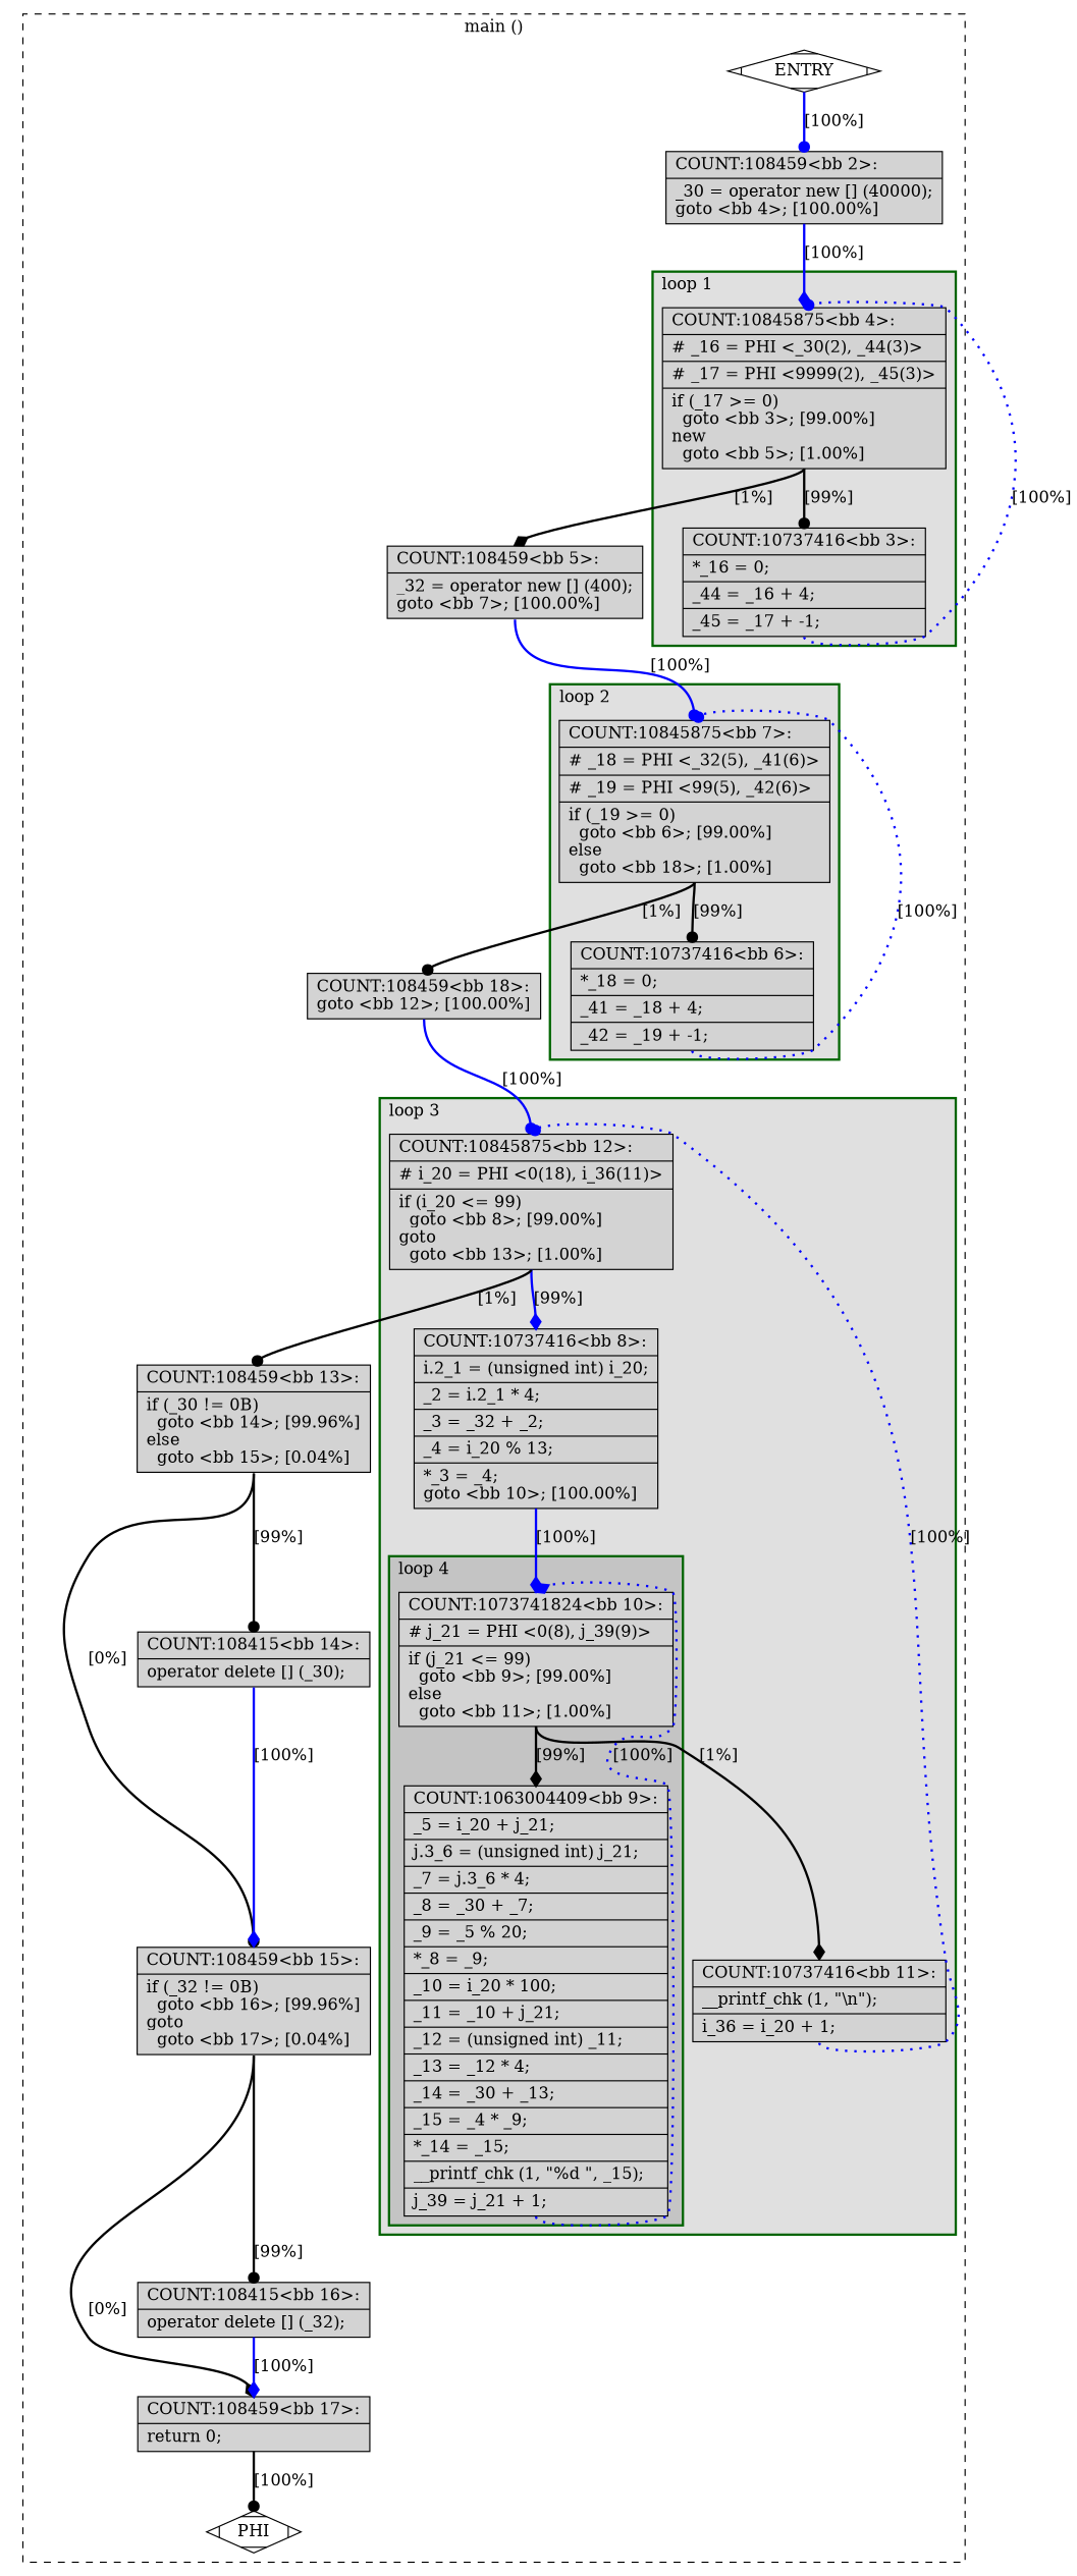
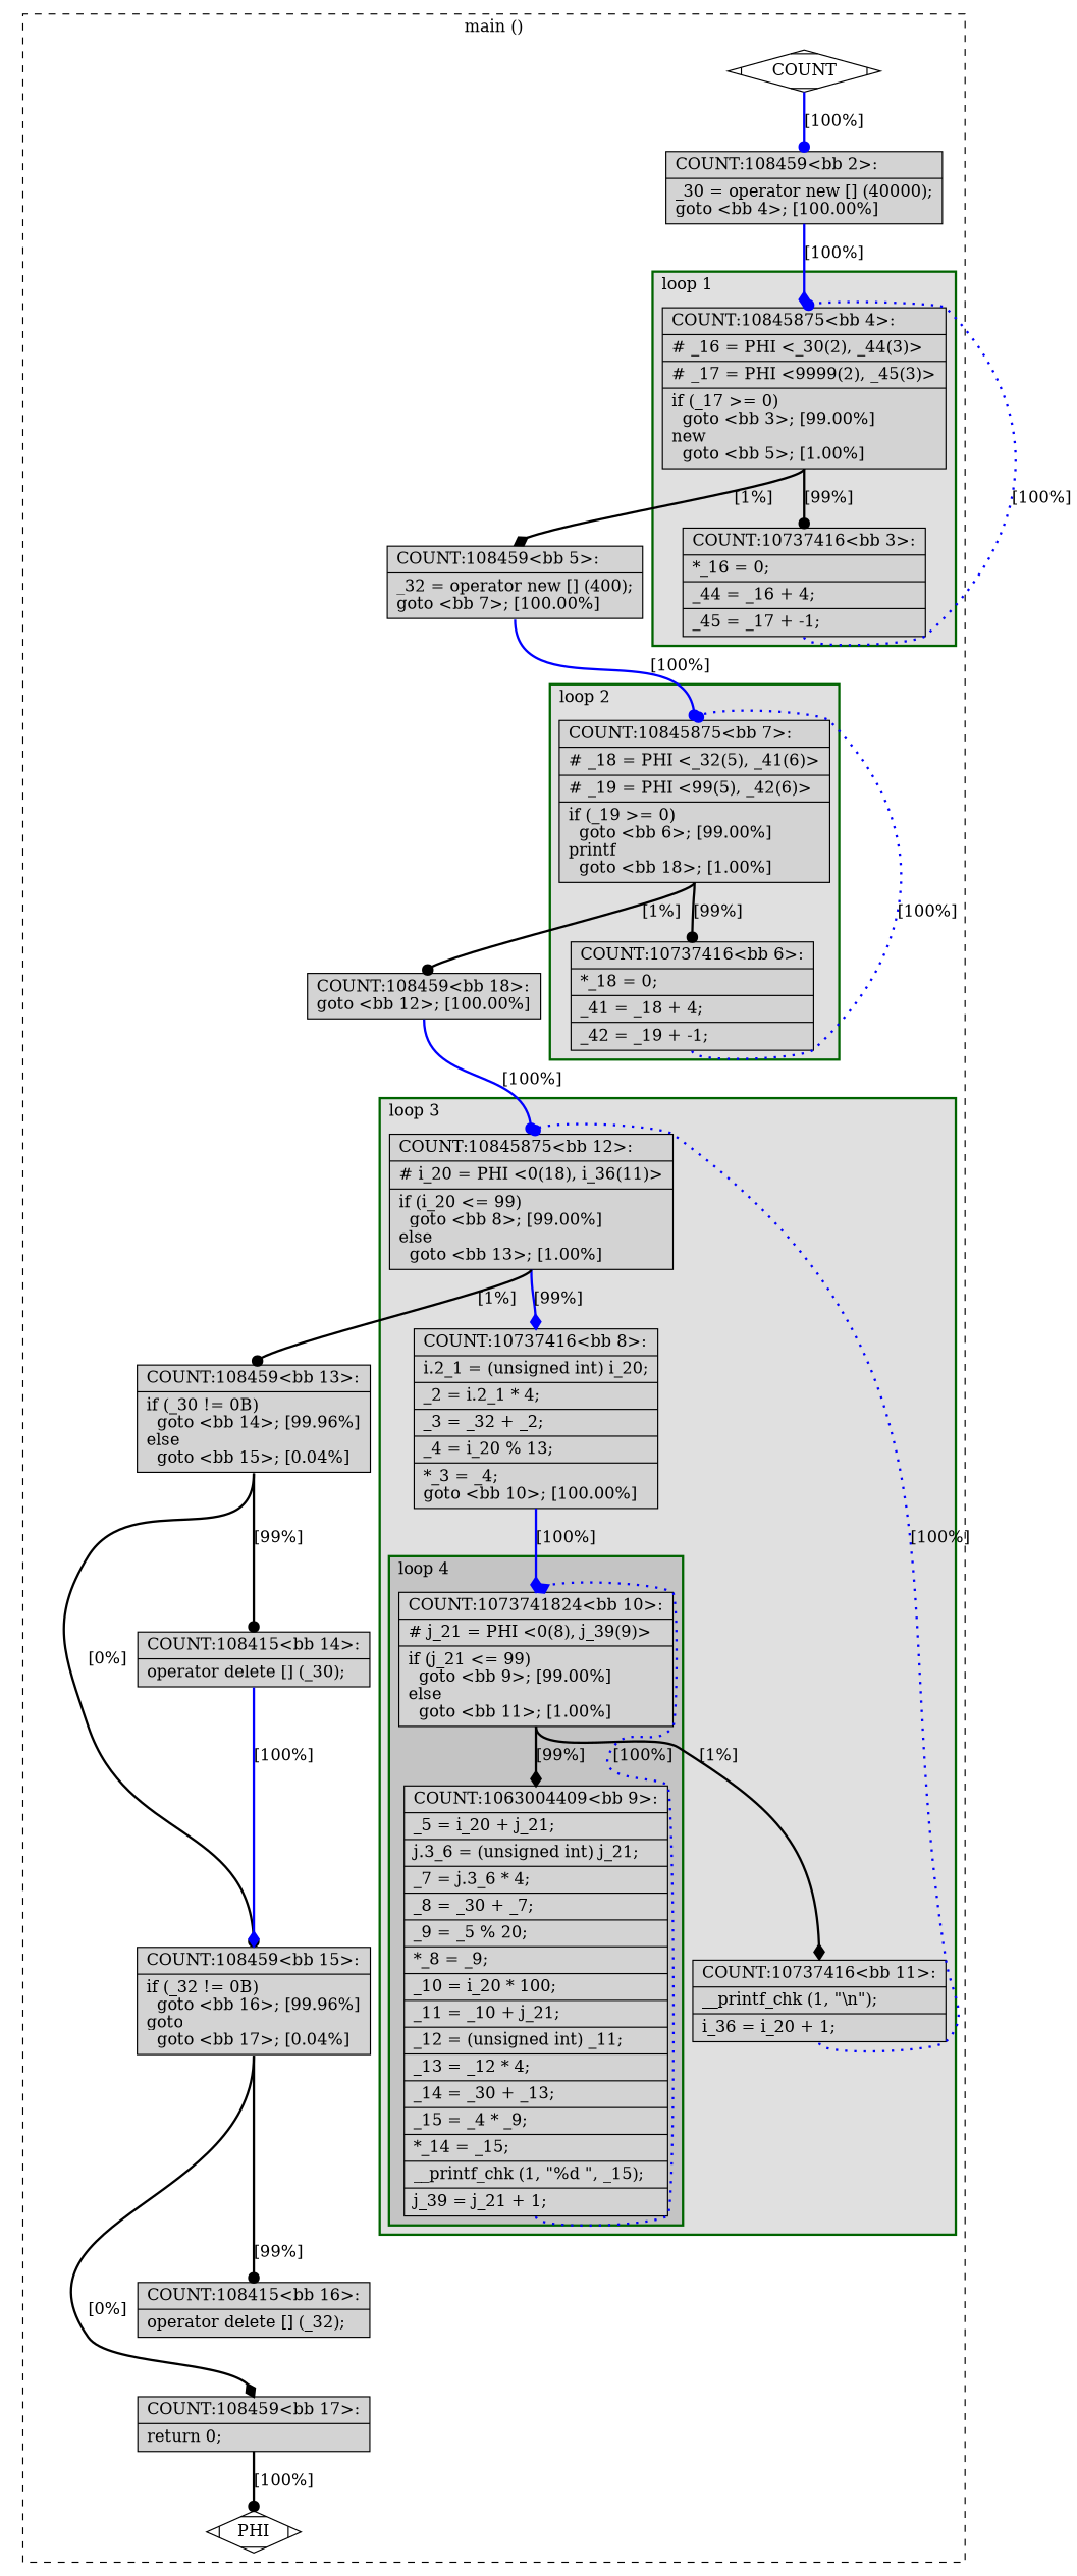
  digraph {
    node [fillcolor=lightgrey shape=record style=filled]
    edge [arrowhead=dot color=black constraint=true headport=n style="solid,bold" tailport=s weight=10]
    n1 [label="{COUNT:1073741824\<bb\ 10\>:\l|#\ j_21\ =\ PHI\ \<0(8),\ j_39(9)\>\l|if\ (j_21\ \<=\ 99)\l\ \ goto\ \<bb\ 9\>;\ [99.00%]\lelse\l\ \ goto\ \<bb\ 11\>;\ [1.00%]\l}"]
    n2 [label="{COUNT:1063004409\<bb\ 9\>:\l|_5\ =\ i_20\ +\ j_21;\l|j.3_6\ =\ (unsigned\ int)\ j_21;\l|_7\ =\ j.3_6\ *\ 4;\l|_8\ =\ _30\ +\ _7;\l|_9\ =\ _5\ %\ 20;\l|*_8\ =\ _9;\l|_10\ =\ i_20\ *\ 100;\l|_11\ =\ _10\ +\ j_21;\l|_12\ =\ (unsigned\ int)\ _11;\l|_13\ =\ _12\ *\ 4;\l|_14\ =\ _30\ +\ _13;\l|_15\ =\ _4\ *\ _9;\l|*_14\ =\ _15;\l|__printf_chk\ (1,\ \"%d\ \",\ _15);\l|j_39\ =\ j_21\ +\ 1;\l}"]
-   n3 [label="{COUNT:10845875\<bb\ 12\>:\l|#\ i_20\ =\ PHI\ \<0(18),\ i_36(11)\>\l|if\ (i_20\ \<=\ 99)\l\ \ goto\ \<bb\ 8\>;\ [99.00%]\lgoto\l\ \ goto\ \<bb\ 13\>;\ [1.00%]\l}"]
+   n3 [label="{COUNT:10845875\<bb\ 12\>:\l|#\ i_20\ =\ PHI\ \<0(18),\ i_36(11)\>\l|if\ (i_20\ \<=\ 99)\l\ \ goto\ \<bb\ 8\>;\ [99.00%]\lelse\l\ \ goto\ \<bb\ 13\>;\ [1.00%]\l}"]
    n4 [label="{COUNT:10737416\<bb\ 8\>:\l|i.2_1\ =\ (unsigned\ int)\ i_20;\l|_2\ =\ i.2_1\ *\ 4;\l|_3\ =\ _32\ +\ _2;\l|_4\ =\ i_20\ %\ 13;\l|*_3\ =\ _4;\lgoto\ \<bb\ 10\>;\ [100.00%]\l}"]
    n5 [label="{COUNT:10737416\<bb\ 11\>:\l|__printf_chk\ (1,\ \"\\n\");\l|i_36\ =\ i_20\ +\ 1;\l}"]
-   n6 [label="{COUNT:10845875\<bb\ 7\>:\l|#\ _18\ =\ PHI\ \<_32(5),\ _41(6)\>\l|#\ _19\ =\ PHI\ \<99(5),\ _42(6)\>\l|if\ (_19\ \>=\ 0)\l\ \ goto\ \<bb\ 6\>;\ [99.00%]\lelse\l\ \ goto\ \<bb\ 18\>;\ [1.00%]\l}"]
+   n6 [label="{COUNT:10845875\<bb\ 7\>:\l|#\ _18\ =\ PHI\ \<_32(5),\ _41(6)\>\l|#\ _19\ =\ PHI\ \<99(5),\ _42(6)\>\l|if\ (_19\ \>=\ 0)\l\ \ goto\ \<bb\ 6\>;\ [99.00%]\lprintf\l\ \ goto\ \<bb\ 18\>;\ [1.00%]\l}"]
    n7 [label="{COUNT:10737416\<bb\ 6\>:\l|*_18\ =\ 0;\l|_41\ =\ _18\ +\ 4;\l|_42\ =\ _19\ +\ -1;\l}"]
    n8 [label="{COUNT:10845875\<bb\ 4\>:\l|#\ _16\ =\ PHI\ \<_30(2),\ _44(3)\>\l|#\ _17\ =\ PHI\ \<9999(2),\ _45(3)\>\l|if\ (_17\ \>=\ 0)\l\ \ goto\ \<bb\ 3\>;\ [99.00%]\lnew\l\ \ goto\ \<bb\ 5\>;\ [1.00%]\l}"]
    n9 [label="{COUNT:10737416\<bb\ 3\>:\l|*_16\ =\ 0;\l|_44\ =\ _16\ +\ 4;\l|_45\ =\ _17\ +\ -1;\l}"]
    n10 [label="{COUNT:108459\<bb\ 13\>:\l|if\ (_30\ !=\ 0B)\l\ \ goto\ \<bb\ 14\>;\ [99.96%]\lelse\l\ \ goto\ \<bb\ 15\>;\ [0.04%]\l}"]
    n11 [label="{COUNT:108459\<bb\ 18\>:\lgoto\ \<bb\ 12\>;\ [100.00%]\l}"]
    n12 [label="{COUNT:108459\<bb\ 5\>:\l|_32\ =\ operator\ new\ []\ (400);\lgoto\ \<bb\ 7\>;\ [100.00%]\l}"]
-   n13 [fillcolor=white label=ENTRY shape=Mdiamond]
+   n13 [fillcolor=white label=COUNT shape=Mdiamond]
    n14 [fillcolor=white label=PHI shape=Mdiamond]
    n15 [label="{COUNT:108459\<bb\ 2\>:\l|_30\ =\ operator\ new\ []\ (40000);\lgoto\ \<bb\ 4\>;\ [100.00%]\l}"]
    n16 [label="{COUNT:108415\<bb\ 14\>:\l|operator\ delete\ []\ (_30);\l}"]
    n17 [label="{COUNT:108459\<bb\ 15\>:\l|if\ (_32\ !=\ 0B)\l\ \ goto\ \<bb\ 16\>;\ [99.96%]\lgoto\l\ \ goto\ \<bb\ 17\>;\ [0.04%]\l}"]
    n18 [label="{COUNT:108415\<bb\ 16\>:\l|operator\ delete\ []\ (_32);\l}"]
    n19 [label="{COUNT:108459\<bb\ 17\>:\l|return\ 0;\l}"]
    subgraph cluster_1 {
      color=black
      label="main ()"
      style=dashed
      n10
      n11
      n12
      n13
      n14
      n15
      n16
      n17
      n18
      n19
      subgraph cluster_2 {
        color=darkgreen
        fillcolor=grey88
        label="loop 3"
        labeljust=l
        penwidth=2
        style=filled
        n3
        n4
        n5
        subgraph cluster_3 {
          color=darkgreen
          fillcolor=grey77
          label="loop 4"
          labeljust=l
          penwidth=2
          style=filled
          n1
          n2
        }
      }
      subgraph cluster_4 {
        color=darkgreen
        fillcolor=grey88
        label="loop 2"
        labeljust=l
        penwidth=2
        style=filled
        n6
        n7
      }
      subgraph cluster_5 {
        color=darkgreen
        fillcolor=grey88
        label="loop 1"
        labeljust=l
        penwidth=2
        style=filled
        n8
        n9
      }
    }
    n1 -> n2 [arrowhead=diamond label="[99%]"]
    n1 -> n5 [arrowhead=diamond label="[1%]"]
    n2 -> n1 [arrowhead=diamond color=blue constraint=false label="[100%]" style="dotted,bold"]
    n3 -> n4 [arrowhead=diamond color=blue label="[99%]"]
    n3 -> n10 [label="[1%]"]
    n4 -> n1 [arrowhead=diamond color=blue label="[100%]" weight=100]
    n5 -> n3 [color=blue constraint=false label="[100%]" style="dotted,bold"]
    n6 -> n7 [label="[99%]"]
    n6 -> n11 [label="[1%]"]
    n7 -> n6 [color=blue constraint=false label="[100%]" style="dotted,bold"]
    n8 -> n9 [label="[99%]"]
    n8 -> n12 [arrowhead=diamond label="[1%]"]
    n9 -> n8 [color=blue constraint=false label="[100%]" style="dotted,bold"]
    n10 -> n16 [label="[99%]"]
    n10 -> n17 [label="[0%]"]
    n11 -> n3 [color=blue label="[100%]" weight=100]
    n12 -> n6 [color=blue label="[100%]" weight=100]
    n13 -> n14 [style=invis arrowhead="" color="" weight=""]
    n13 -> n15 [color=blue label="[100%]" weight=100]
    n15 -> n8 [arrowhead=diamond color=blue label="[100%]" weight=100]
    n16 -> n17 [arrowhead=diamond color=blue label="[100%]" weight=100]
    n17 -> n18 [label="[99%]"]
    n17 -> n19 [arrowhead=diamond label="[0%]"]
-   n18 -> n19 [arrowhead=diamond color=blue label="[100%]" weight=100]
    n19 -> n14 [label="[100%]"]
  }
